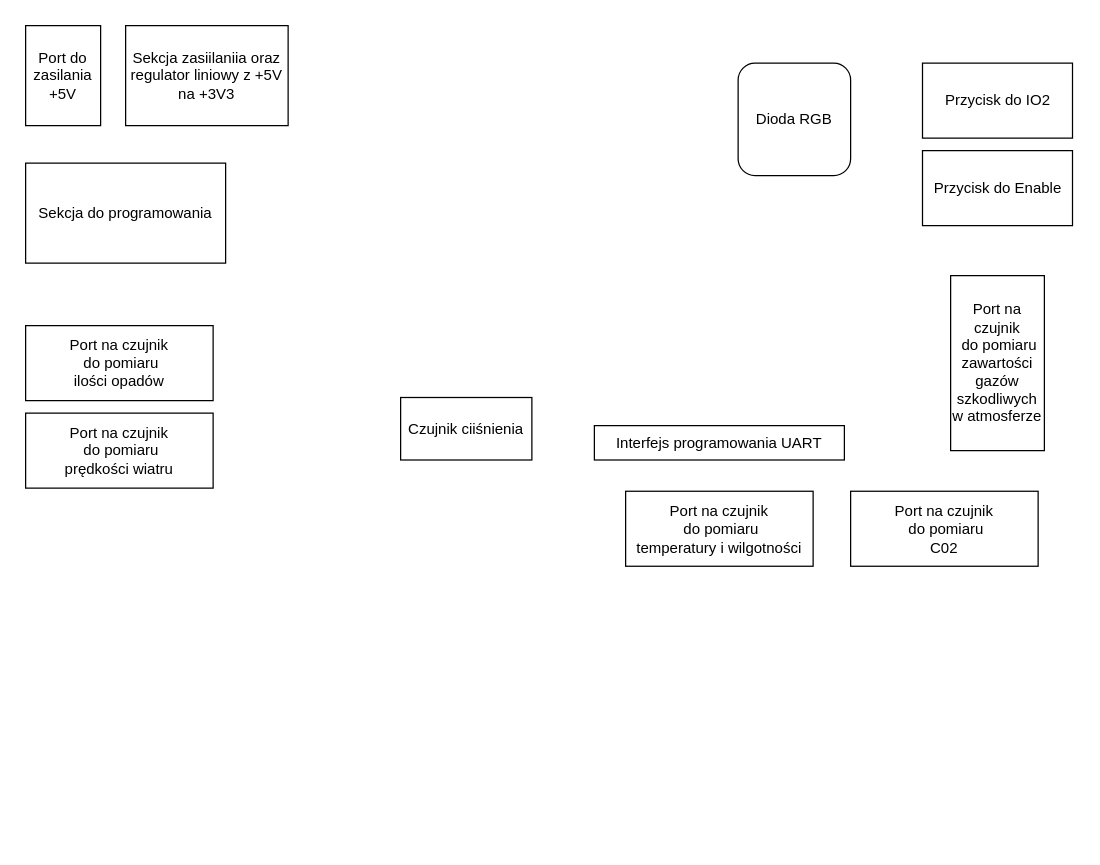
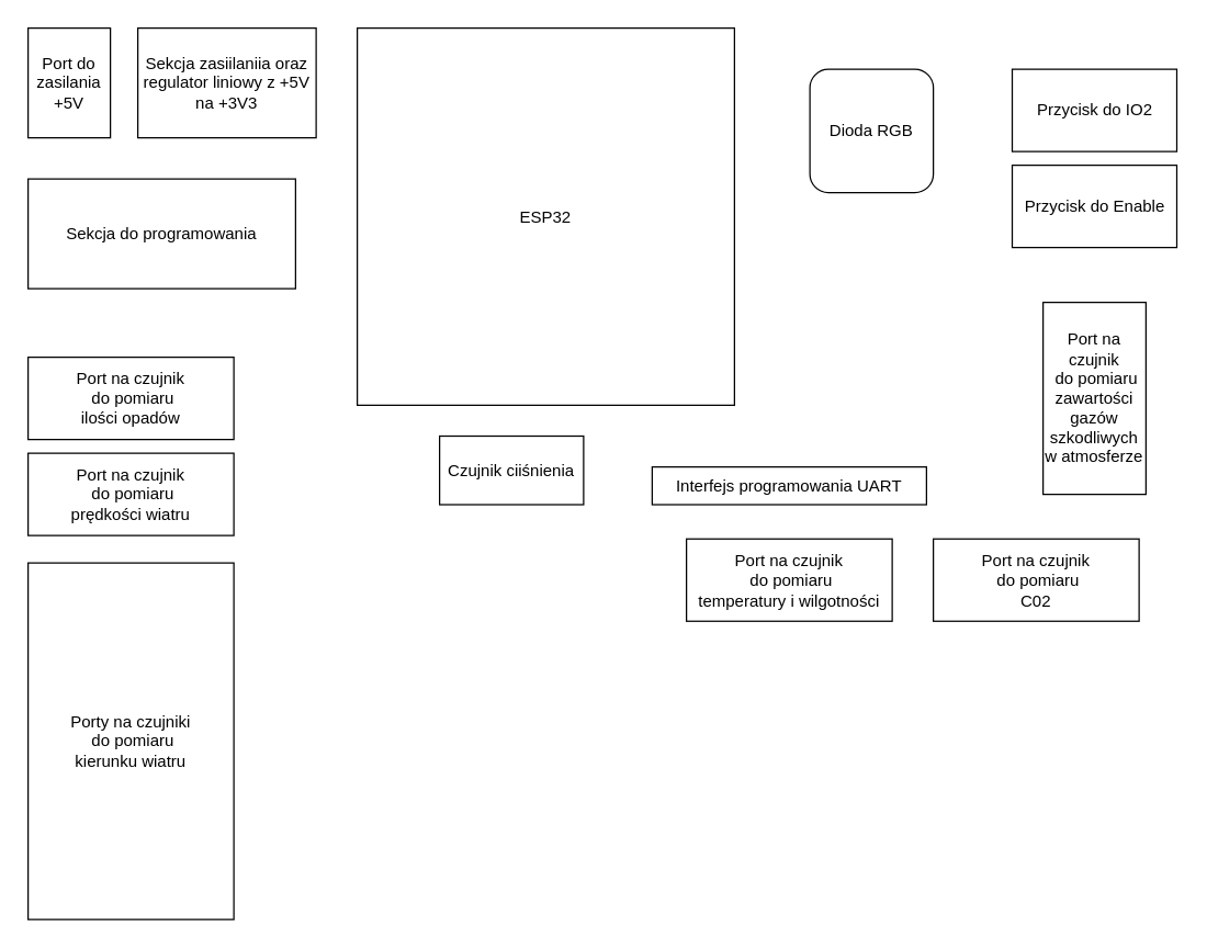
  <mxCell id="0" />
  <mxCell id="1" parent="0" />
+ <mxCell id="2" value="ESP32" style="whiteSpace=wrap;html=1;aspect=fixed;" vertex="1" parent="1"><mxGeometry x="260" y="20" width="275" height="275" as="geometry" /></mxCell>
+ <mxCell id="3" value="&lt;div&gt;Porty na czujniki&lt;/div&gt;&lt;div&gt;&amp;nbsp;do pomiaru&lt;/div&gt;&lt;div&gt;kierunku wiatru&lt;/div&gt;" style="whiteSpace=wrap;html=1;" vertex="1" parent="1"><mxGeometry x="20" y="410" width="150" height="260" as="geometry" /></mxCell>
  <mxCell id="4" value="&lt;div&gt;Port na czujnik&lt;/div&gt;&lt;div&gt;&amp;nbsp;do pomiaru&lt;/div&gt;&lt;div&gt;prędkości wiatru&lt;/div&gt;" style="whiteSpace=wrap;html=1;" vertex="1" parent="1"><mxGeometry x="20" y="330" width="150" height="60" as="geometry" /></mxCell>
  <mxCell id="5" value="&lt;div&gt;Port na czujnik&lt;/div&gt;&lt;div&gt;&amp;nbsp;do pomiaru&lt;/div&gt;&lt;div&gt;ilości opadów&lt;/div&gt;" style="whiteSpace=wrap;html=1;" vertex="1" parent="1"><mxGeometry x="20" y="260" width="150" height="60" as="geometry" /></mxCell>
  <mxCell id="6" value="&lt;div&gt;Port na czujnik&lt;/div&gt;&lt;div&gt;&amp;nbsp;do pomiaru&lt;/div&gt;&lt;div&gt;temperatury i wilgotności&lt;/div&gt;" style="whiteSpace=wrap;html=1;" vertex="1" parent="1"><mxGeometry x="500" y="392.5" width="150" height="60" as="geometry" /></mxCell>
  <mxCell id="7" value="Czujnik ciiśnienia" style="whiteSpace=wrap;html=1;" vertex="1" parent="1"><mxGeometry x="320" y="317.5" width="105" height="50" as="geometry" /></mxCell>
  <mxCell id="8" value="&lt;div&gt;Port na czujnik&lt;/div&gt;&lt;div&gt;&amp;nbsp;do pomiaru&lt;/div&gt;&lt;div&gt;zawartości gazów szkodliwych w atmosferze&lt;/div&gt;" style="whiteSpace=wrap;html=1;direction=south;" vertex="1" parent="1"><mxGeometry x="760" y="220" width="75" height="140" as="geometry" /></mxCell>
  <mxCell id="9" value="&lt;div&gt;Port na czujnik&lt;/div&gt;&lt;div&gt;&amp;nbsp;do pomiaru&lt;/div&gt;&lt;div&gt;C02&lt;/div&gt;" style="whiteSpace=wrap;html=1;" vertex="1" parent="1"><mxGeometry x="680" y="392.5" width="150" height="60" as="geometry" /></mxCell>
  <mxCell id="10" value="Interfejs programowania UART" style="whiteSpace=wrap;html=1;" vertex="1" parent="1"><mxGeometry x="475" y="340" width="200" height="27.5" as="geometry" /></mxCell>
  <mxCell id="11" value="Przycisk do Enable" style="whiteSpace=wrap;html=1;" vertex="1" parent="1"><mxGeometry x="737.5" y="120" width="120" height="60" as="geometry" /></mxCell>
  <mxCell id="12" value="Przycisk do IO2" style="whiteSpace=wrap;html=1;" vertex="1" parent="1"><mxGeometry x="737.5" y="50" width="120" height="60" as="geometry" /></mxCell>
  <mxCell id="13" value="Dioda RGB" style="whiteSpace=wrap;html=1;aspect=fixed;rounded=1;" vertex="1" parent="1"><mxGeometry x="590" y="50" width="90" height="90" as="geometry" /></mxCell>
- <mxCell id="14" value="Sekcja do programowania" style="whiteSpace=wrap;html=1;direction=south;" vertex="1" parent="1"><mxGeometry x="20" y="130" width="160" height="80" as="geometry" /></mxCell>
+ <mxCell id="14" value="Sekcja do programowania" style="whiteSpace=wrap;html=1;direction=south;" vertex="1" parent="1"><mxGeometry x="20" y="130" width="195" height="80" as="geometry" /></mxCell>
  <mxCell id="15" value="&lt;div&gt;Port do zasilania&lt;/div&gt;&lt;div&gt;+5V&lt;/div&gt;" style="whiteSpace=wrap;html=1;direction=south;" vertex="1" parent="1"><mxGeometry x="20" y="20" width="60" height="80" as="geometry" /></mxCell>
  <mxCell id="16" value="&lt;div&gt;Sekcja zasiilaniia oraz regulator liniowy z +5V na +3V3&lt;/div&gt;" style="whiteSpace=wrap;html=1;direction=south;" vertex="1" parent="1"><mxGeometry x="100" y="20" width="130" height="80" as="geometry" /></mxCell>
